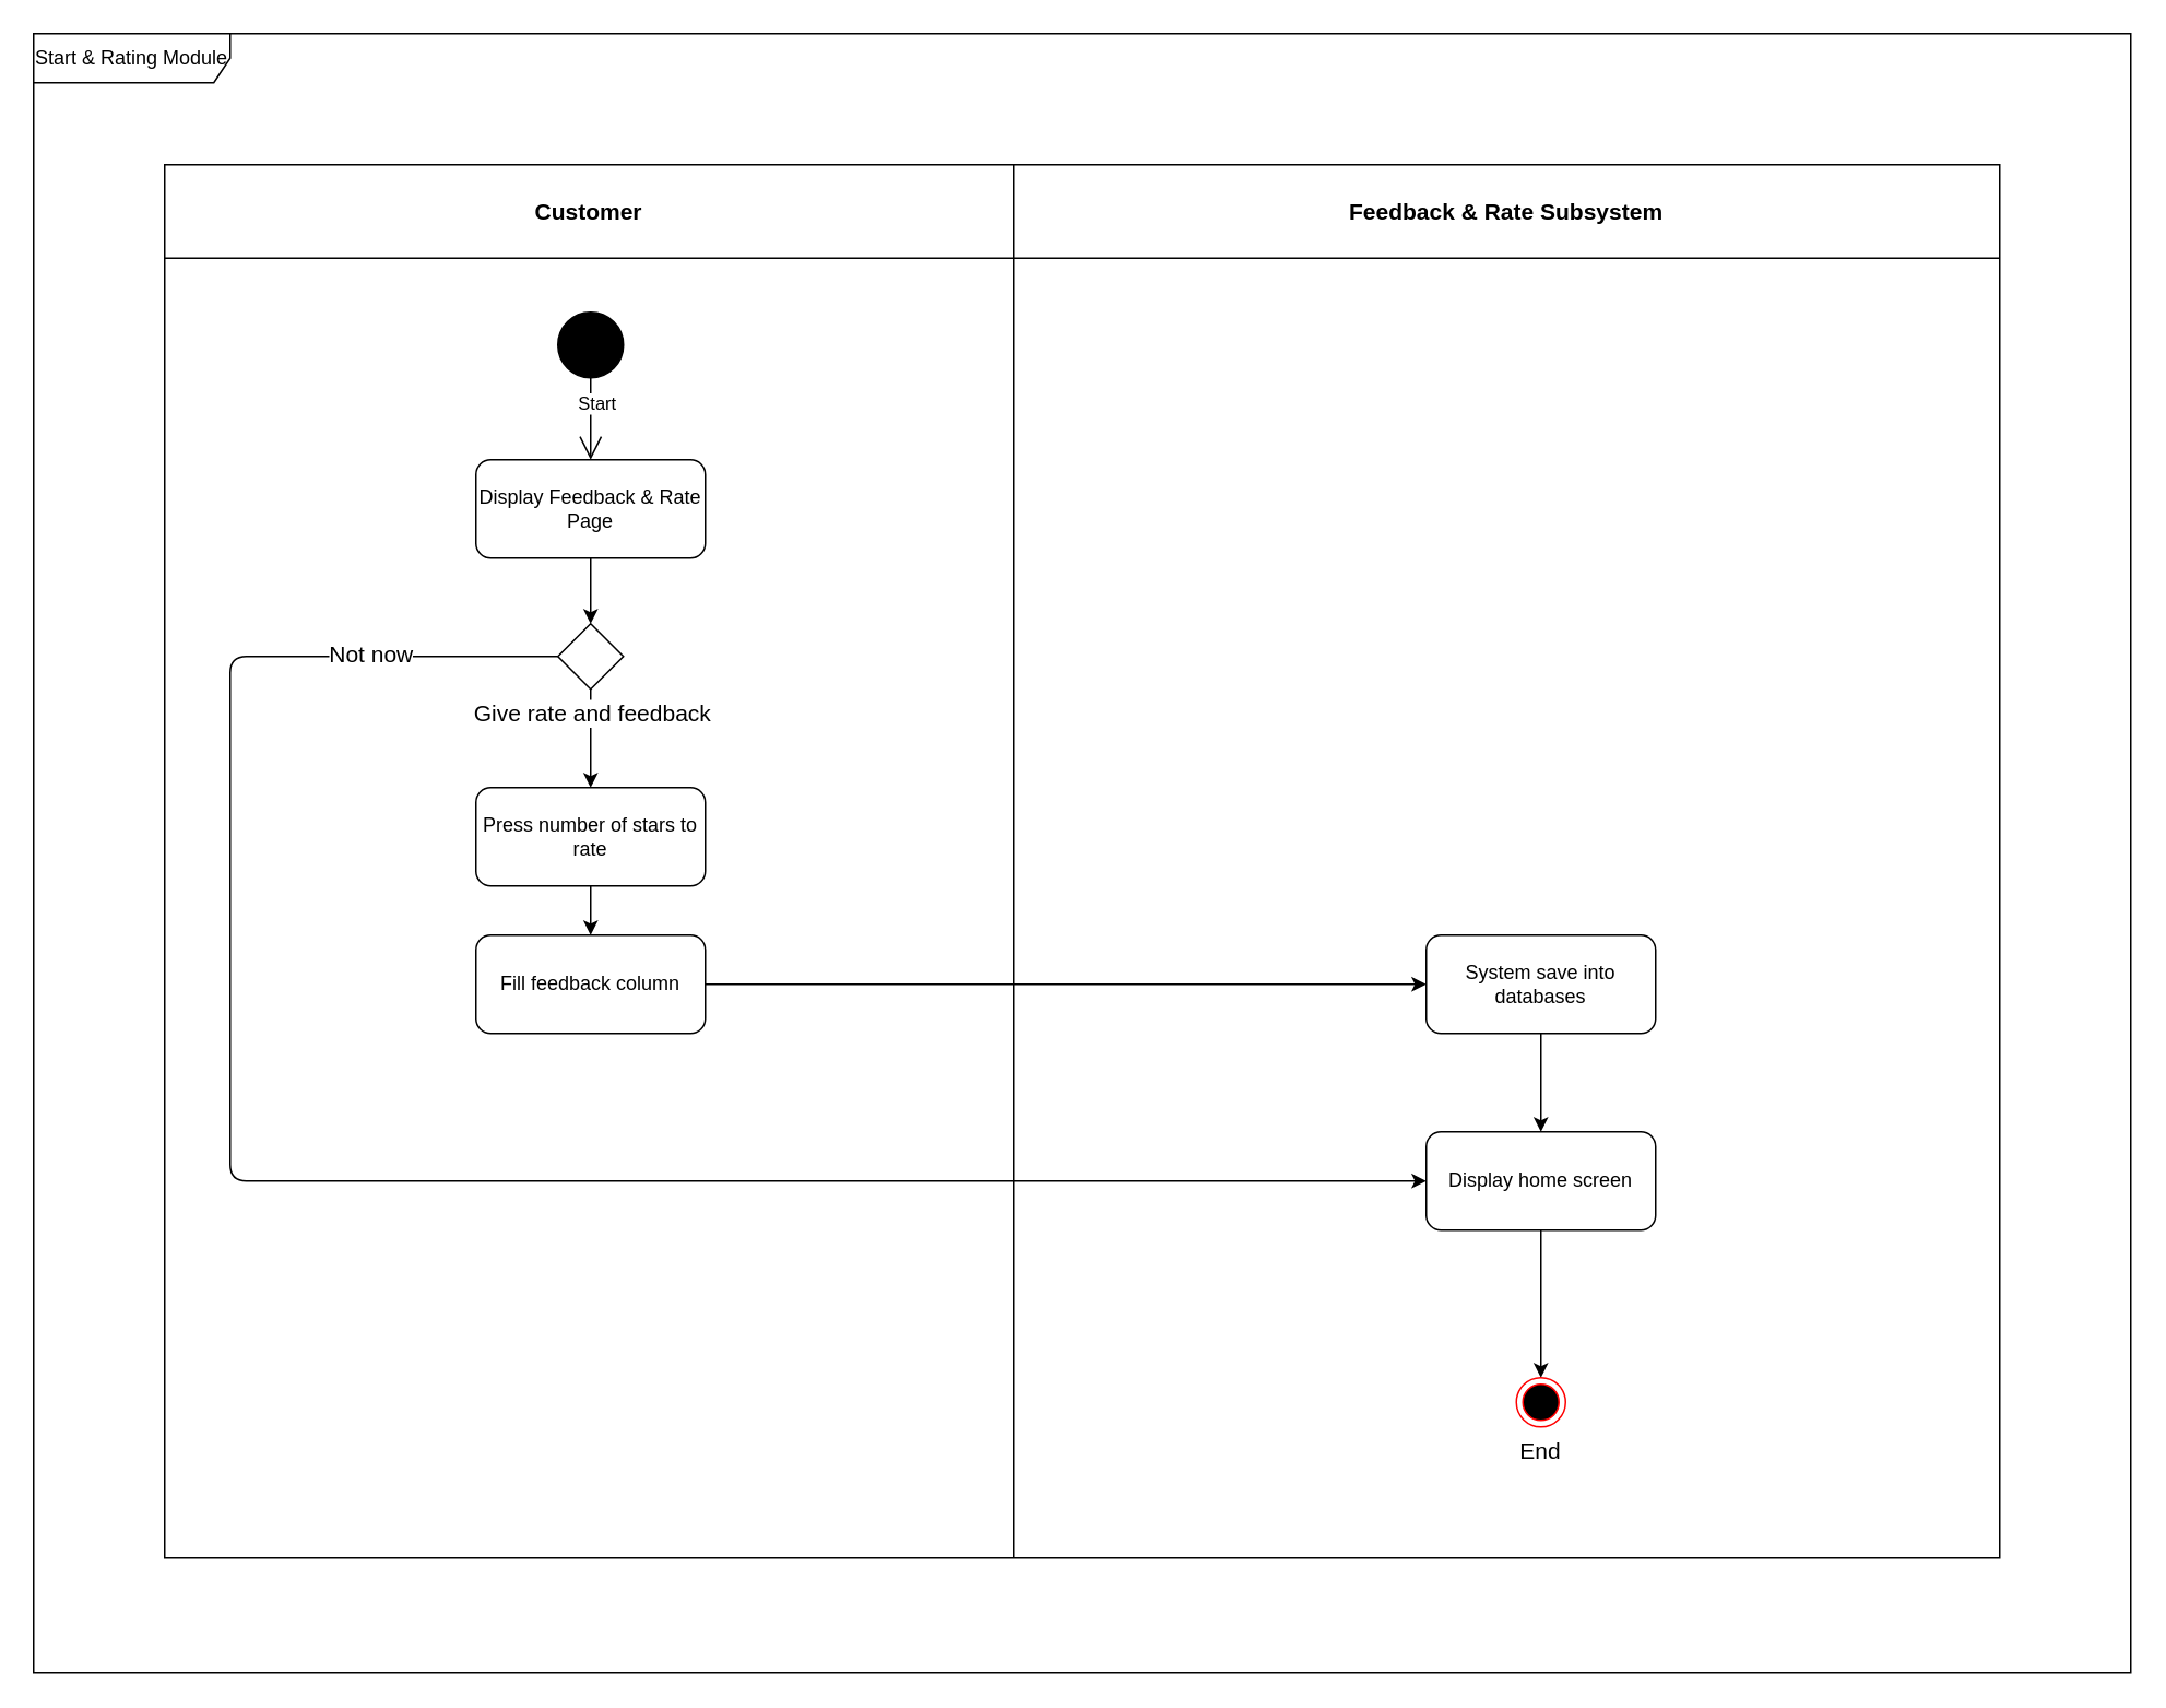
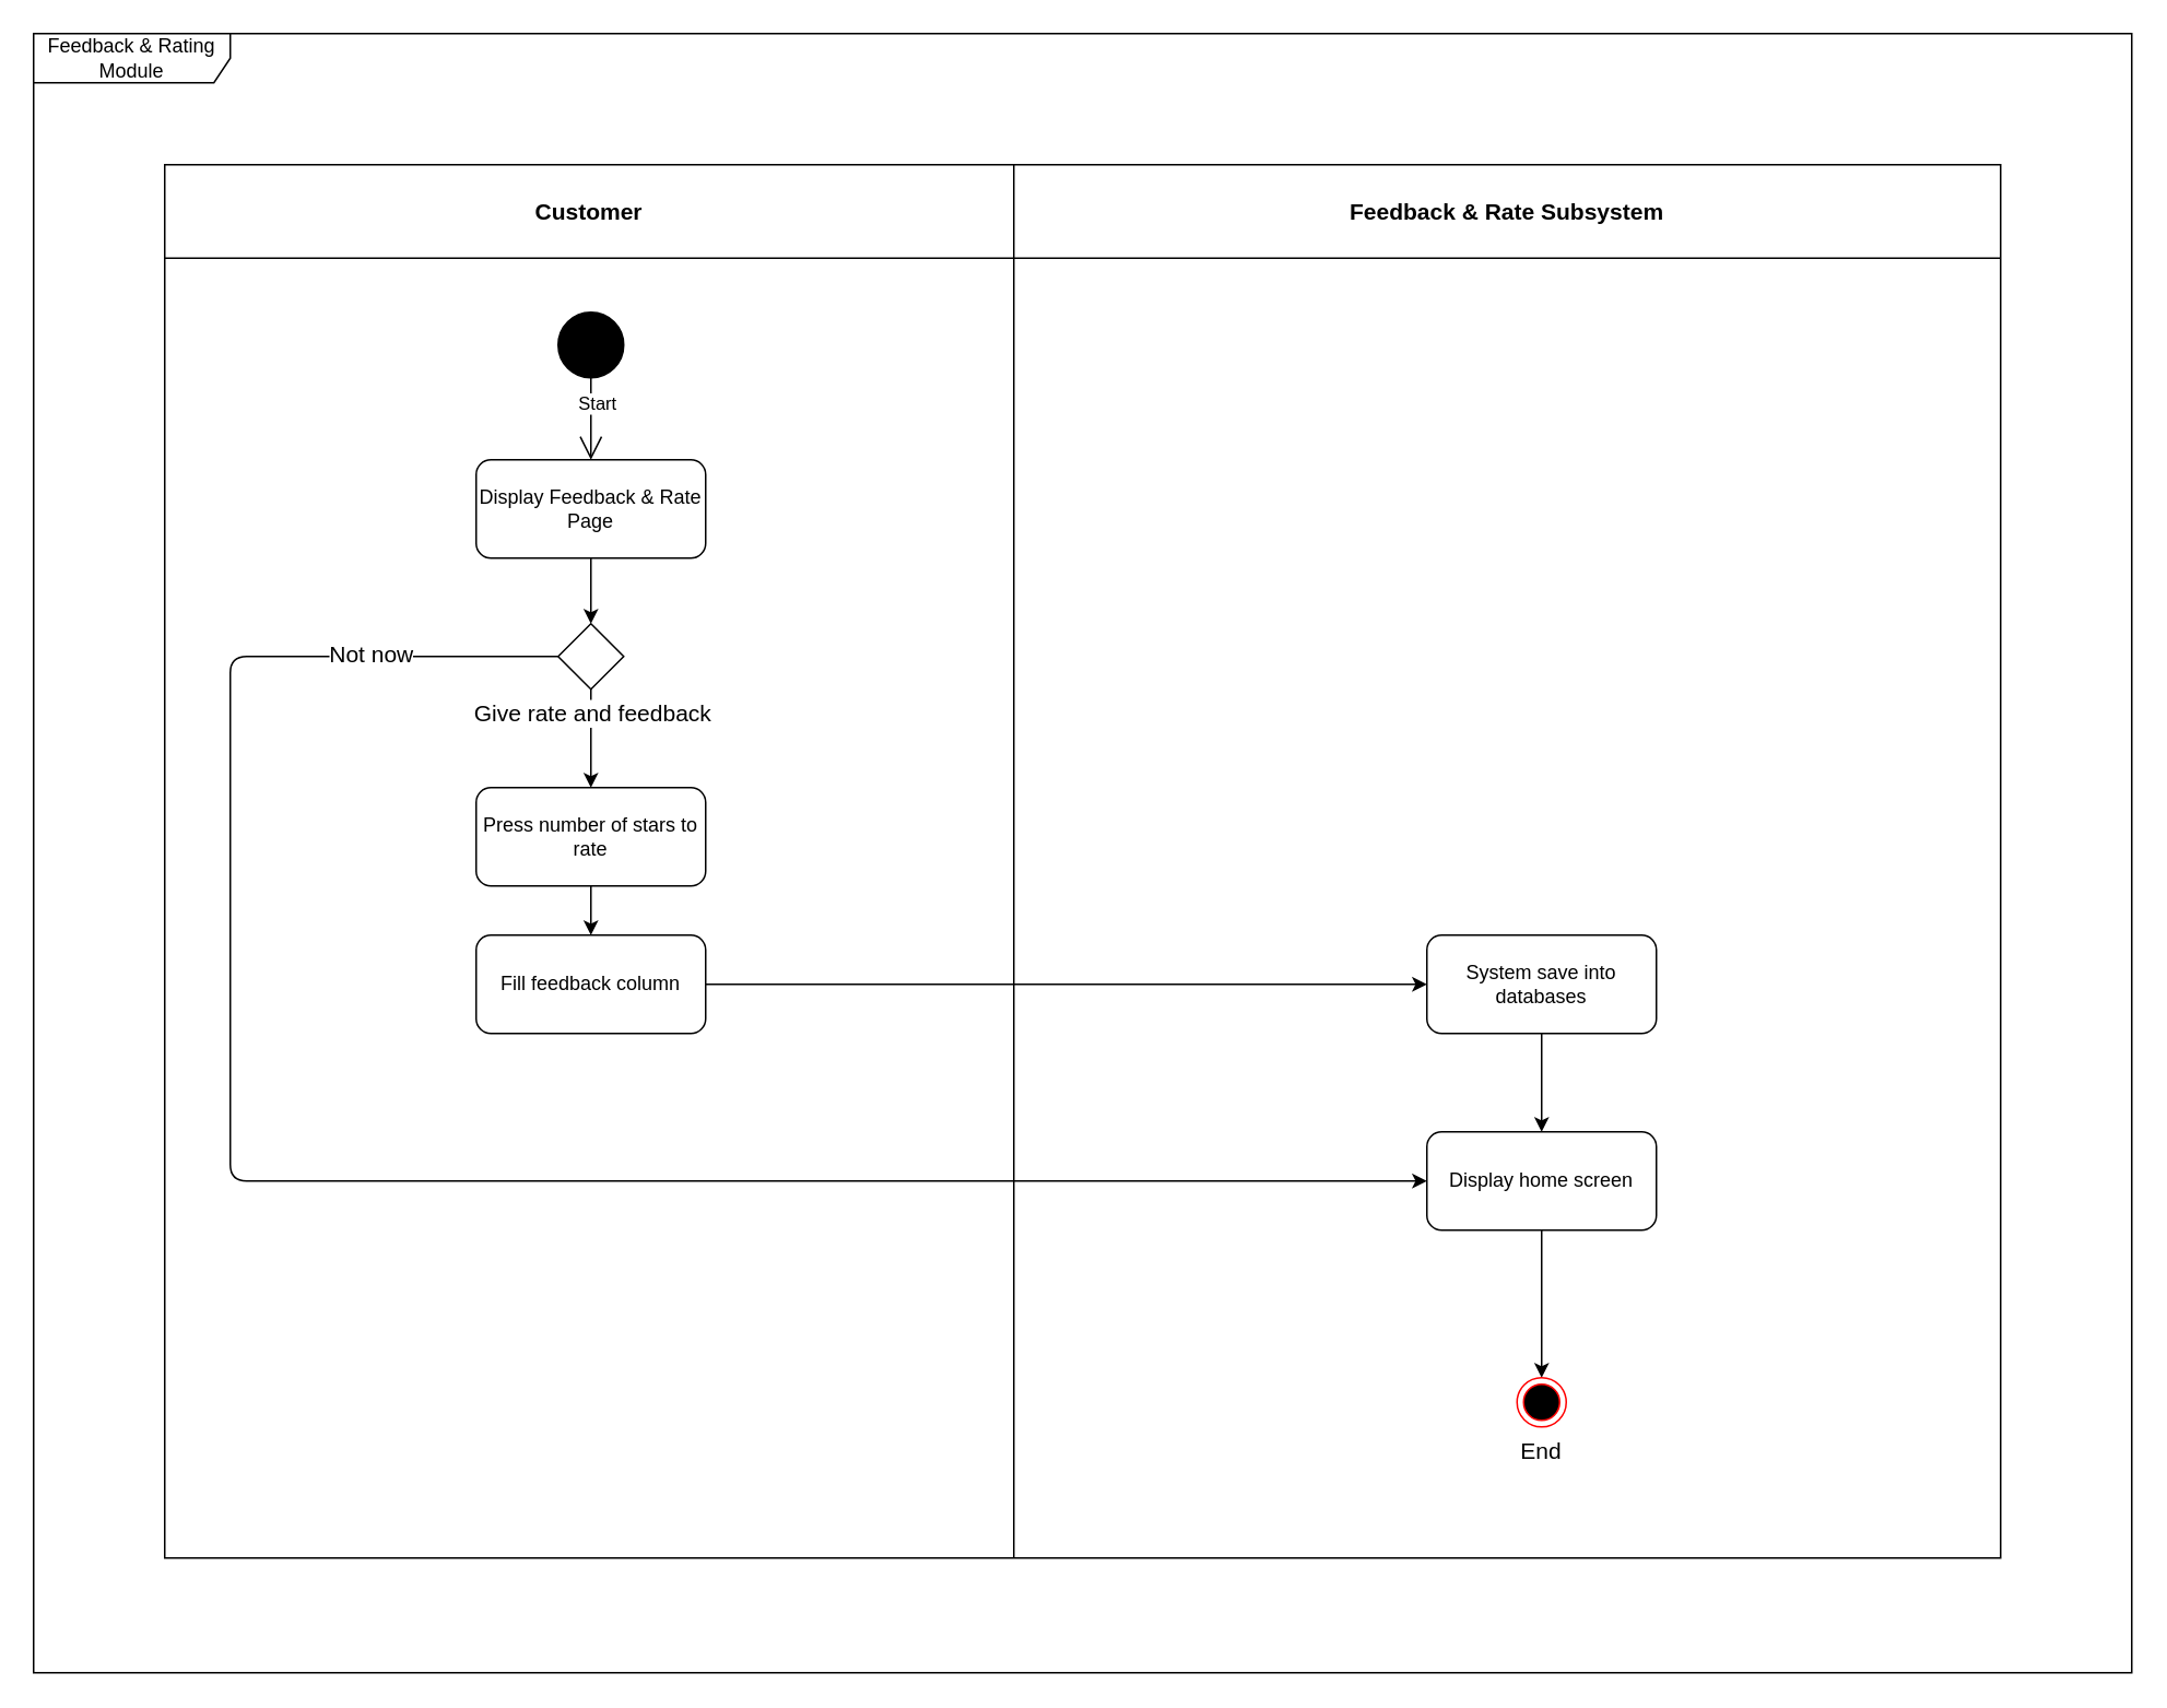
  <mxCell id="0" />
  <mxCell id="1" parent="0" />
  <mxCell id="2" value="" style="shape=table;startSize=0;container=1;collapsible=0;childLayout=tableLayout;" parent="1" vertex="1"><mxGeometry x="100" y="100" width="1120" height="850" as="geometry" /></mxCell>
  <mxCell id="3" value="" style="shape=tableRow;horizontal=0;startSize=0;swimlaneHead=0;swimlaneBody=0;top=0;left=0;bottom=0;right=0;collapsible=0;dropTarget=0;fillColor=none;points=[[0,0.5],[1,0.5]];portConstraint=eastwest;" parent="2" vertex="1"><mxGeometry width="1120" height="57" as="geometry" /></mxCell>
  <mxCell id="4" value="&lt;font style=&quot;font-size: 14px;&quot;&gt;&lt;b&gt;Customer&lt;/b&gt;&lt;/font&gt;" style="shape=partialRectangle;html=1;whiteSpace=wrap;connectable=0;overflow=hidden;fillColor=none;top=0;left=0;bottom=0;right=0;pointerEvents=1;" parent="3" vertex="1"><mxGeometry width="518" height="57" as="geometry"><mxRectangle width="518" height="57" as="alternateBounds" /></mxGeometry></mxCell>
  <mxCell id="5" value="&lt;font style=&quot;font-size: 14px;&quot;&gt;&lt;b&gt;Feedback &amp;amp; Rate Subsystem&lt;/b&gt;&lt;/font&gt;" style="shape=partialRectangle;html=1;whiteSpace=wrap;connectable=0;overflow=hidden;fillColor=none;top=0;left=0;bottom=0;right=0;pointerEvents=1;" parent="3" vertex="1"><mxGeometry x="518" width="602" height="57" as="geometry"><mxRectangle width="602" height="57" as="alternateBounds" /></mxGeometry></mxCell>
  <mxCell id="6" value="" style="shape=tableRow;horizontal=0;startSize=0;swimlaneHead=0;swimlaneBody=0;top=0;left=0;bottom=0;right=0;collapsible=0;dropTarget=0;fillColor=none;points=[[0,0.5],[1,0.5]];portConstraint=eastwest;" parent="2" vertex="1"><mxGeometry y="57" width="1120" height="793" as="geometry" /></mxCell>
  <mxCell id="7" value="" style="shape=partialRectangle;html=1;whiteSpace=wrap;connectable=0;overflow=hidden;fillColor=none;top=0;left=0;bottom=0;right=0;pointerEvents=1;" parent="6" vertex="1"><mxGeometry width="518" height="793" as="geometry"><mxRectangle width="518" height="793" as="alternateBounds" /></mxGeometry></mxCell>
  <mxCell id="8" value="" style="shape=partialRectangle;html=1;whiteSpace=wrap;connectable=0;overflow=hidden;fillColor=none;top=0;left=0;bottom=0;right=0;pointerEvents=1;" parent="6" vertex="1"><mxGeometry x="518" width="602" height="793" as="geometry"><mxRectangle width="602" height="793" as="alternateBounds" /></mxGeometry></mxCell>
  <mxCell id="9" value="" style="shape=ellipse;html=1;fillColor=strokeColor;fontSize=18;fontColor=#ffffff;" parent="1" vertex="1"><mxGeometry x="340" y="190" width="40" height="40" as="geometry" /></mxCell>
  <mxCell id="10" style="edgeStyle=orthogonalEdgeStyle;html=1;elbow=vertical;exitX=1;exitY=0.5;exitDx=0;exitDy=0;" parent="1" source="13" target="21" edge="1"><mxGeometry relative="1" as="geometry"><Array as="points"><mxPoint x="360" y="400" /></Array></mxGeometry></mxCell>
  <mxCell id="11" value="&lt;span style=&quot;font-size: 14px;&quot;&gt;Give rate and feedback&lt;/span&gt;" style="edgeLabel;html=1;align=center;verticalAlign=middle;resizable=0;points=[];" parent="10" vertex="1" connectable="0"><mxGeometry x="0.127" y="-2" relative="1" as="geometry"><mxPoint x="2" y="-2" as="offset" /></mxGeometry></mxCell>
  <mxCell id="12" style="edgeStyle=orthogonalEdgeStyle;html=1;entryX=0;entryY=0.5;entryDx=0;entryDy=0;elbow=vertical;exitX=0;exitY=0.5;exitDx=0;exitDy=0;" parent="1" source="13" target="19" edge="1"><mxGeometry relative="1" as="geometry"><Array as="points"><mxPoint x="140" y="400" /><mxPoint x="140" y="720" /></Array></mxGeometry></mxCell>
  <mxCell id="13" value="" style="shape=rhombus;html=1;labelPosition=right;align=left;verticalAlign=middle" parent="1" vertex="1"><mxGeometry x="340" y="380" width="40" height="40" as="geometry" /></mxCell>
  <mxCell id="14" value="" style="edgeStyle=elbowEdgeStyle;html=1;elbow=horizontal;align=right;verticalAlign=bottom;rounded=0;labelBackgroundColor=none;endArrow=open;endSize=12;exitX=0.5;exitY=1;exitDx=0;exitDy=0;" parent="1" source="9" target="24" edge="1"><mxGeometry relative="1" as="geometry"><mxPoint x="280" y="240" as="sourcePoint" /><mxPoint x="360" y="380" as="targetPoint" /></mxGeometry></mxCell>
  <mxCell id="15" value="Start" style="edgeLabel;html=1;align=center;verticalAlign=middle;resizable=0;points=[];" parent="14" vertex="1" connectable="0"><mxGeometry x="-0.383" y="3" relative="1" as="geometry"><mxPoint as="offset" /></mxGeometry></mxCell>
  <mxCell id="16" style="edgeStyle=orthogonalEdgeStyle;html=1;entryX=0;entryY=0.5;entryDx=0;entryDy=0;" parent="1" source="17" target="26" edge="1"><mxGeometry relative="1" as="geometry" /></mxCell>
  <mxCell id="17" value="Fill feedback column" style="rounded=1;whiteSpace=wrap;html=1;" parent="1" vertex="1"><mxGeometry x="290" y="570" width="140" height="60" as="geometry" /></mxCell>
  <mxCell id="18" style="edgeStyle=orthogonalEdgeStyle;html=1;entryX=0.5;entryY=0;entryDx=0;entryDy=0;" parent="1" source="19" target="22" edge="1"><mxGeometry relative="1" as="geometry" /></mxCell>
  <mxCell id="19" value="Display home screen" style="rounded=1;whiteSpace=wrap;html=1;" parent="1" vertex="1"><mxGeometry x="870" y="690" width="140" height="60" as="geometry" /></mxCell>
  <mxCell id="20" style="edgeStyle=orthogonalEdgeStyle;html=1;entryX=0.5;entryY=0;entryDx=0;entryDy=0;elbow=vertical;exitX=0.5;exitY=1;exitDx=0;exitDy=0;" parent="1" source="21" target="17" edge="1"><mxGeometry relative="1" as="geometry"><mxPoint x="730.059" y="290" as="sourcePoint" /><Array as="points" /></mxGeometry></mxCell>
  <mxCell id="21" value="Press number of stars to rate" style="rounded=1;whiteSpace=wrap;html=1;" parent="1" vertex="1"><mxGeometry x="290" y="480" width="140" height="60" as="geometry" /></mxCell>
  <mxCell id="22" value="Ee" style="ellipse;html=1;shape=endState;fillColor=#000000;strokeColor=#ff0000;fontSize=14;" parent="1" vertex="1"><mxGeometry x="925" y="840" width="30" height="30" as="geometry" /></mxCell>
  <mxCell id="23" style="edgeStyle=none;html=1;" parent="1" source="24" edge="1"><mxGeometry relative="1" as="geometry"><mxPoint x="360" y="380" as="targetPoint" /></mxGeometry></mxCell>
  <mxCell id="24" value="Display Feedback &amp;amp; Rate Page" style="rounded=1;whiteSpace=wrap;html=1;" parent="1" vertex="1"><mxGeometry x="290" y="280" width="140" height="60" as="geometry" /></mxCell>
  <mxCell id="25" style="edgeStyle=orthogonalEdgeStyle;html=1;entryX=0.5;entryY=0;entryDx=0;entryDy=0;" parent="1" source="26" target="19" edge="1"><mxGeometry relative="1" as="geometry" /></mxCell>
  <mxCell id="26" value="System save into databases" style="rounded=1;whiteSpace=wrap;html=1;" parent="1" vertex="1"><mxGeometry x="870" y="570" width="140" height="60" as="geometry" /></mxCell>
  <mxCell id="27" value="End" style="text;html=1;strokeColor=none;fillColor=none;align=center;verticalAlign=middle;whiteSpace=wrap;rounded=0;fontSize=14;" parent="1" vertex="1"><mxGeometry x="910" y="870" width="60" height="30" as="geometry" /></mxCell>
  <mxCell id="28" value="&lt;font style=&quot;font-size: 14px;&quot;&gt;Not now&lt;/font&gt;" style="edgeLabel;html=1;align=center;verticalAlign=middle;resizable=0;points=[];" parent="1" vertex="1" connectable="0"><mxGeometry x="550.001" y="720" as="geometry"><mxPoint x="-325" y="-322" as="offset" /></mxGeometry></mxCell>
- <mxCell id="29" value="Start &amp;amp; Rating Module" style="shape=umlFrame;whiteSpace=wrap;html=1;width=120;height=30;" parent="1" vertex="1"><mxGeometry x="20" y="20" width="1280" height="1000" as="geometry" /></mxCell>
+ <mxCell id="29" value="Feedback &amp;amp; Rating Module" style="shape=umlFrame;whiteSpace=wrap;html=1;width=120;height=30;" parent="1" vertex="1"><mxGeometry x="20" y="20" width="1280" height="1000" as="geometry" /></mxCell>
